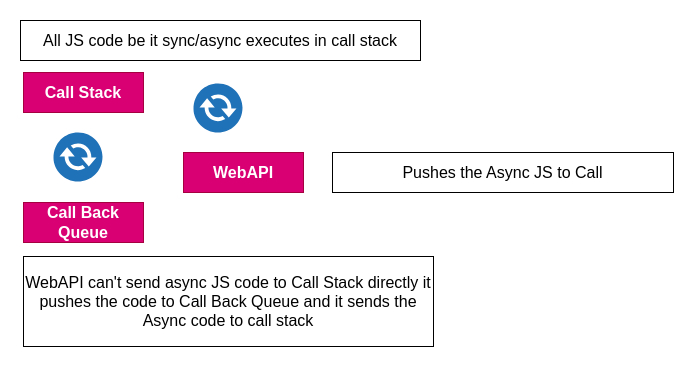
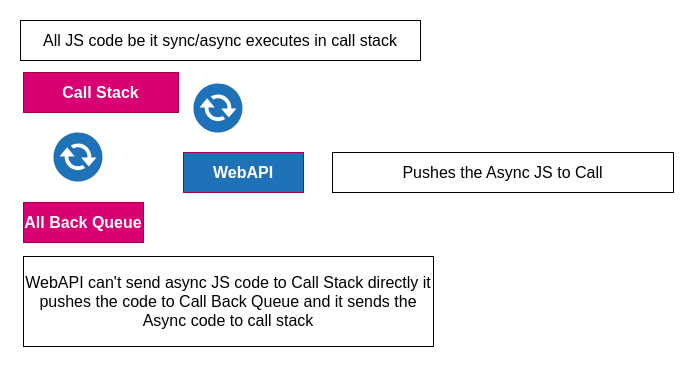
  <mxCell id="0" />
  <mxCell id="1" parent="0" />
- <mxCell id="2" value="&lt;b&gt;&lt;font style=&quot;font-size: 16px&quot;&gt;Call Stack&lt;/font&gt;&lt;/b&gt;" style="rounded=0;whiteSpace=wrap;html=1;fillColor=#d80073;fontColor=#ffffff;strokeColor=#A50040;" vertex="1" parent="1"><mxGeometry x="23" y="72" width="120" height="40" as="geometry" /></mxCell>
- <mxCell id="3" value="&lt;b&gt;WebAPI&lt;/b&gt;" style="rounded=0;whiteSpace=wrap;html=1;fontSize=16;fillColor=#d80073;fontColor=#ffffff;strokeColor=#A50040;" vertex="1" parent="1"><mxGeometry x="183" y="152" width="120" height="40" as="geometry" /></mxCell>
- <mxCell id="4" value="&lt;b&gt;Call Back Queue&lt;/b&gt;" style="rounded=0;whiteSpace=wrap;html=1;fontSize=16;fillColor=#d80073;fontColor=#ffffff;strokeColor=#A50040;" vertex="1" parent="1"><mxGeometry x="23" y="202" width="120" height="40" as="geometry" /></mxCell>
+ <mxCell id="2" value="&lt;b&gt;&lt;font style=&quot;font-size: 16px&quot;&gt;Call Stack&lt;/font&gt;&lt;/b&gt;" style="rounded=0;whiteSpace=wrap;html=1;fillColor=#d80073;fontColor=#ffffff;strokeColor=#A50040;" vertex="1" parent="1"><mxGeometry x="23" y="72" width="155" height="40" as="geometry" /></mxCell>
+ <mxCell id="3" value="&lt;b&gt;WebAPI&lt;/b&gt;" style="rounded=0;whiteSpace=wrap;html=1;fontSize=16;fillColor=#2072b8;fontColor=#ffffff;strokeColor=#A50040;" vertex="1" parent="1"><mxGeometry x="183" y="152" width="120" height="40" as="geometry" /></mxCell>
+ <mxCell id="4" value="&lt;b&gt;All Back Queue&lt;/b&gt;" style="rounded=0;whiteSpace=wrap;html=1;fontSize=16;fillColor=#d80073;fontColor=#ffffff;strokeColor=#A50040;" vertex="1" parent="1"><mxGeometry x="23" y="202" width="120" height="40" as="geometry" /></mxCell>
  <mxCell id="5" value="" style="sketch=0;pointerEvents=1;shadow=0;dashed=0;html=1;strokeColor=none;fillColor=#505050;labelPosition=center;verticalLabelPosition=bottom;verticalAlign=top;outlineConnect=0;align=center;shape=mxgraph.office.communications.exchange_active_sync;fillColor=#2072B8;fontSize=16;" vertex="1" parent="1"><mxGeometry x="53" y="132" width="49" height="49" as="geometry" /></mxCell>
  <mxCell id="6" value="" style="sketch=0;pointerEvents=1;shadow=0;dashed=0;html=1;strokeColor=none;fillColor=#505050;labelPosition=center;verticalLabelPosition=bottom;verticalAlign=top;outlineConnect=0;align=center;shape=mxgraph.office.communications.exchange_active_sync;fillColor=#2072B8;fontSize=16;" vertex="1" parent="1"><mxGeometry x="193" y="83" width="49" height="49" as="geometry" /></mxCell>
  <mxCell id="7" value="Pushes the Async JS to Call" style="rounded=0;whiteSpace=wrap;html=1;fontSize=16;" vertex="1" parent="1"><mxGeometry x="332" y="152" width="341" height="40" as="geometry" /></mxCell>
  <mxCell id="8" value="All JS code be it sync/async executes in call stack" style="rounded=0;whiteSpace=wrap;html=1;fontSize=16;" vertex="1" parent="1"><mxGeometry x="20" y="20" width="400" height="40" as="geometry" /></mxCell>
  <mxCell id="9" value="WebAPI can't send async JS code to Call Stack directly it pushes the code to Call Back Queue and it sends the Async code to call stack" style="rounded=0;whiteSpace=wrap;html=1;fontSize=16;" vertex="1" parent="1"><mxGeometry x="23" y="256" width="410" height="90" as="geometry" /></mxCell>
